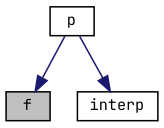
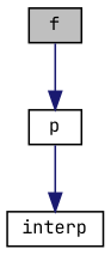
  digraph {
    fontname="JetBrains Mono"
    rankdir=TB
    node [color=black fillcolor=white fontname="JetBrains Mono" fontsize=10 shape=record style=filled]
    edge [color=midnightblue fontname="JetBrains Mono" fontsize=10 labelfontname=Helvetica labelfontsize=10 style=solid]
    n1 [fillcolor=grey75 fontcolor=black height=0.2 label=f width=0.4]
    n2 [height=0.2 label=p width=0.4]
    n3 [height=0.2 label=interp width=0.4]
-   n2 -> n1
+   n1 -> n2
    n2 -> n3
  }
